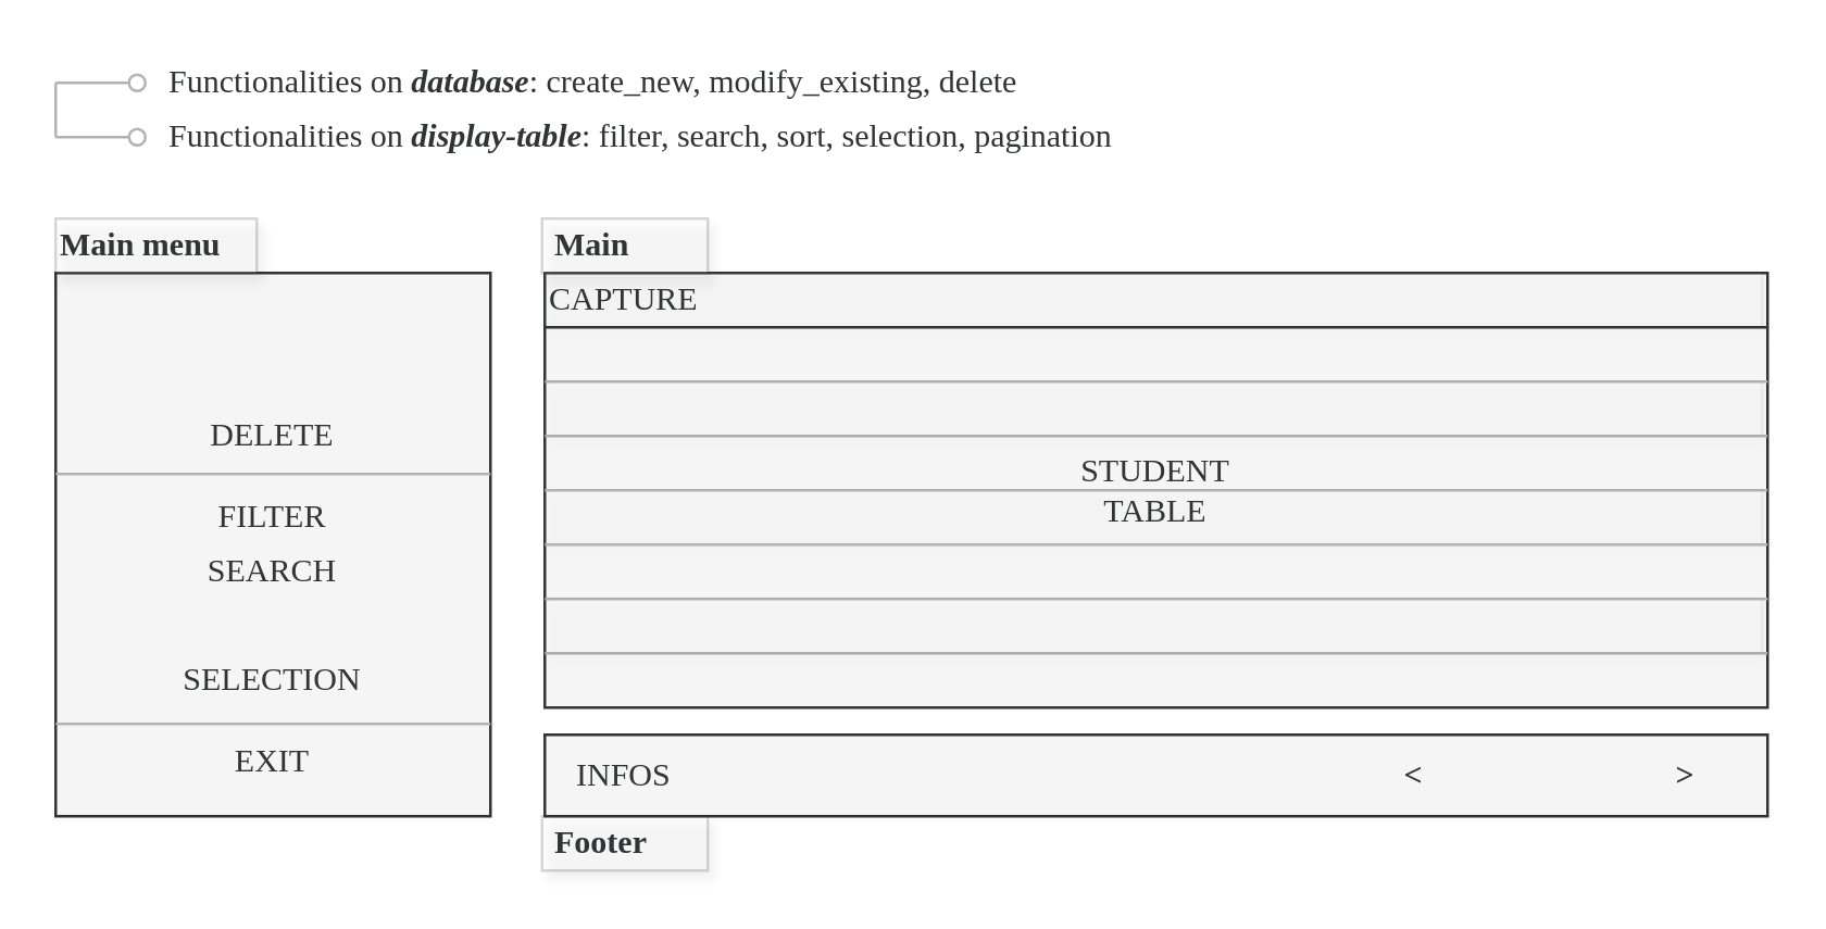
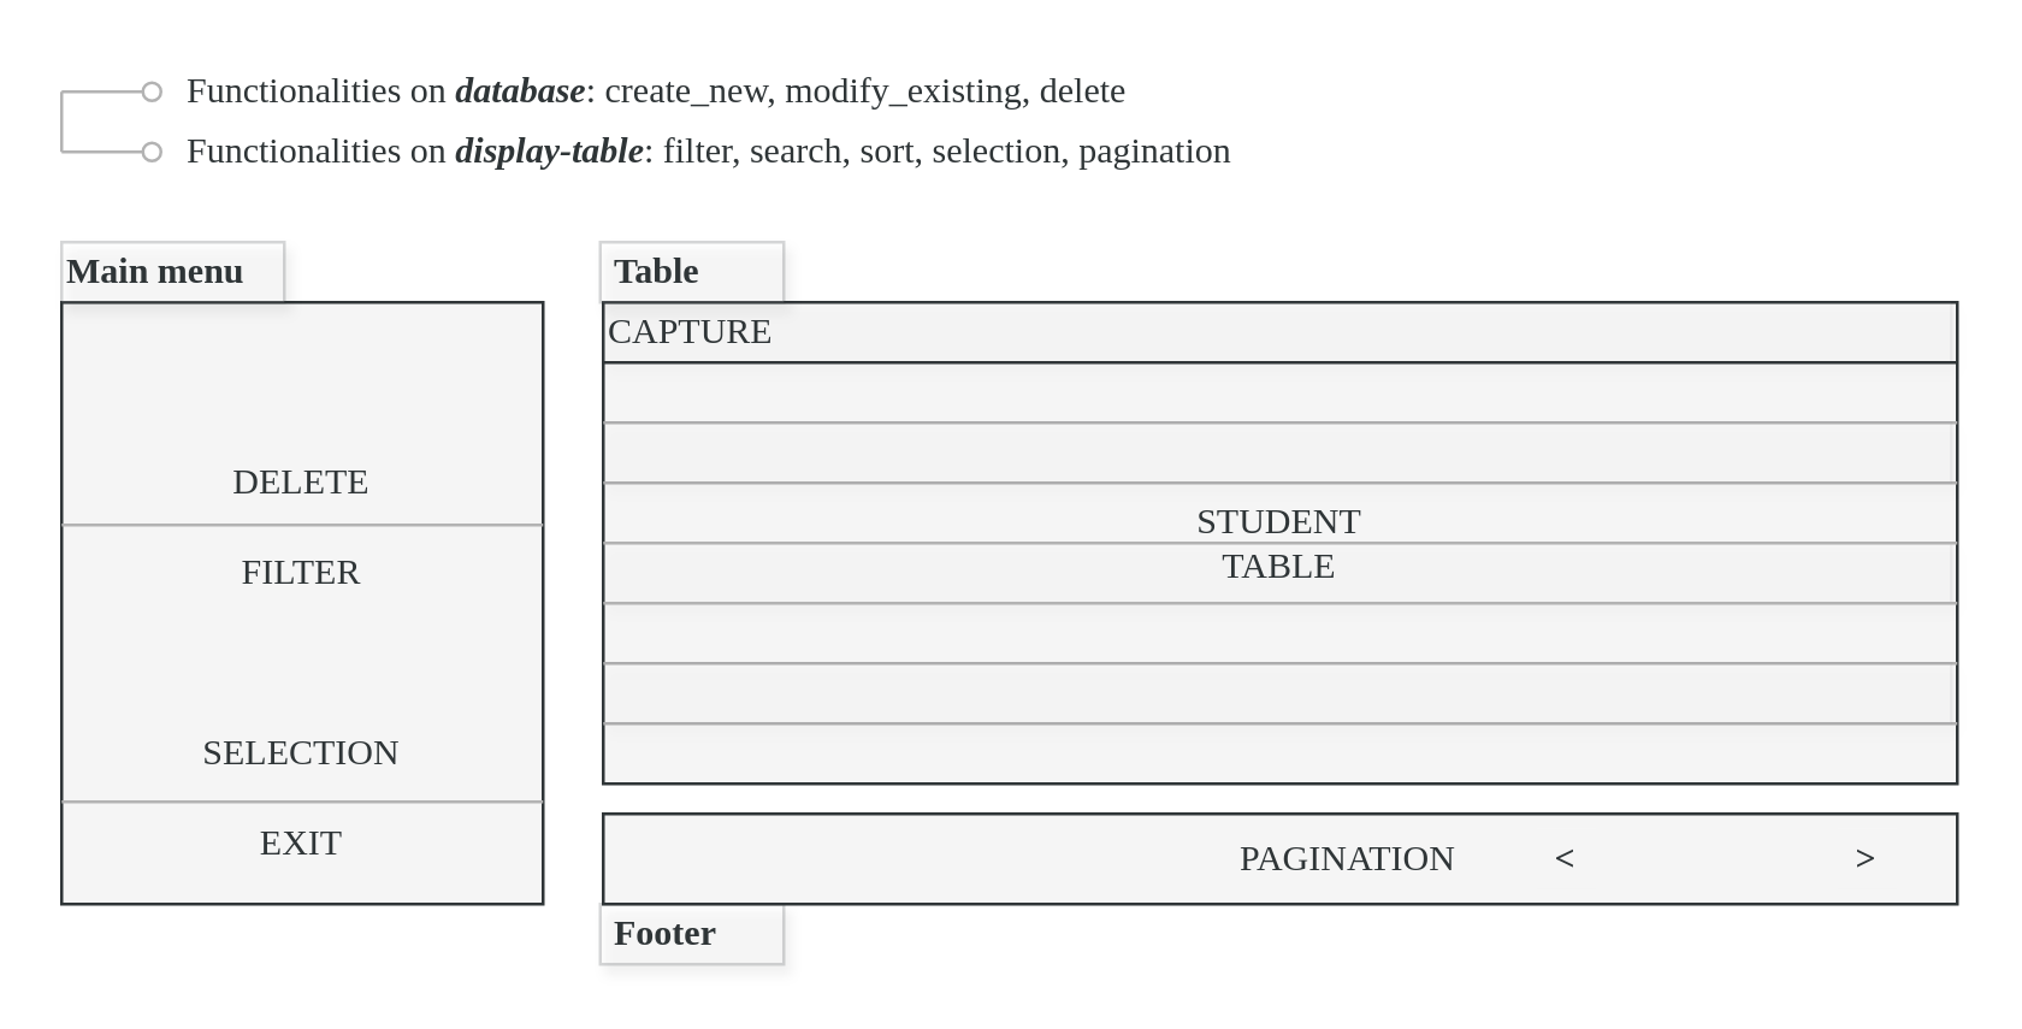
  <mxCell id="0" />
  <mxCell id="1" parent="0" />
  <mxCell id="2" value="" style="rounded=0;whiteSpace=wrap;html=1;align=left;strokeColor=#2F3537;fillColor=#F5F5F5;" vertex="1" parent="1"><mxGeometry x="200" y="100" width="450" height="160" as="geometry" /></mxCell>
  <mxCell id="3" value="" style="rounded=0;whiteSpace=wrap;html=1;fontFamily=Lucida Console;strokeColor=#2F3537;opacity=20;fillColor=#FFFFFF;shadow=1;fontColor=#2F3537;align=left;fontStyle=1" vertex="1" parent="1"><mxGeometry x="199" y="300" width="61" height="20" as="geometry" /></mxCell>
  <mxCell id="4" value="" style="rounded=0;whiteSpace=wrap;html=1;fontFamily=Lucida Console;strokeColor=#2F3537;opacity=20;fillColor=#FFFFFF;shadow=1;fontColor=#2F3537;align=left;" vertex="1" parent="1"><mxGeometry x="199" y="80" width="61" height="20" as="geometry" /></mxCell>
  <mxCell id="5" value="" style="rounded=0;whiteSpace=wrap;html=1;align=left;strokeColor=#2F3537;fillColor=#F5F5F5;" vertex="1" parent="1"><mxGeometry x="20" y="100" width="160" height="200" as="geometry" /></mxCell>
  <mxCell id="6" value="" style="rounded=0;whiteSpace=wrap;html=1;fontFamily=Lucida Console;strokeColor=#2F3537;opacity=5;fillColor=#FFFFFF;shadow=1;fontColor=#2F3537;align=left;" vertex="1" parent="1"><mxGeometry x="200" y="180" width="448" height="20" as="geometry" /></mxCell>
  <mxCell id="7" value="STUDENT TABLE" style="text;html=1;strokeColor=none;fillColor=none;align=center;verticalAlign=middle;whiteSpace=wrap;rounded=0;fontFamily=Fira Code;fontSource=https%3A%2F%2Ffonts.googleapis.com%2Fcss2%3Ffamily%3DFira%2BCode%3Awght%40300%26display%3Dswap';fontColor=#2F3537;" vertex="1" parent="1"><mxGeometry x="390" y="170" width="70" height="20" as="geometry" /></mxCell>
- <mxCell id="8" value="Main" style="text;html=1;strokeColor=none;fillColor=none;align=left;verticalAlign=middle;whiteSpace=wrap;rounded=0;fontFamily=Fira Code;fontSource=https%3A%2F%2Ffonts.googleapis.com%2Fcss2%3Ffamily%3DFira%2BCode%3Awght%40300%26display%3Dswap';fontColor=#2F3537;fontStyle=1" vertex="1" parent="1"><mxGeometry x="202" y="80" width="110" height="20" as="geometry" /></mxCell>
+ <mxCell id="8" value="Table" style="text;html=1;strokeColor=none;fillColor=none;align=left;verticalAlign=middle;whiteSpace=wrap;rounded=0;fontFamily=Fira Code;fontSource=https%3A%2F%2Ffonts.googleapis.com%2Fcss2%3Ffamily%3DFira%2BCode%3Awght%40300%26display%3Dswap';fontColor=#2F3537;fontStyle=1" vertex="1" parent="1"><mxGeometry x="202" y="80" width="110" height="20" as="geometry" /></mxCell>
  <mxCell id="9" value="" style="rounded=0;whiteSpace=wrap;html=1;fontFamily=Lucida Console;strokeColor=#2F3537;opacity=20;fillColor=#FFFFFF;shadow=1;fontColor=#2F3537;align=left;" vertex="1" parent="1"><mxGeometry x="20" y="80" width="74" height="20" as="geometry" /></mxCell>
  <mxCell id="10" value="Functionalities on &lt;b&gt;&lt;i&gt;database&lt;/i&gt;&lt;/b&gt;: create_new, modify_existing, delete&amp;nbsp;" style="text;html=1;strokeColor=none;fillColor=none;align=left;verticalAlign=middle;whiteSpace=wrap;rounded=0;fontFamily=Fira Code;fontSource=https%3A%2F%2Ffonts.googleapis.com%2Fcss2%3Ffamily%3DFira%2BCode%3Awght%40300%26display%3Dswap';fontColor=#2F3537;" vertex="1" parent="1"><mxGeometry x="60" y="20" width="570" height="20" as="geometry" /></mxCell>
  <mxCell id="11" value="Functionalities on &lt;b&gt;&lt;i&gt;display-table&lt;/i&gt;&lt;/b&gt;: filter, search, sort, selection, pagination" style="text;html=1;strokeColor=none;fillColor=none;align=left;verticalAlign=middle;whiteSpace=wrap;rounded=0;fontFamily=Fira Code;fontSource=https%3A%2F%2Ffonts.googleapis.com%2Fcss2%3Ffamily%3DFira%2BCode%3Awght%40300%26display%3Dswap';fontColor=#2F3537;" vertex="1" parent="1"><mxGeometry x="60" y="40" width="570" height="20" as="geometry" /></mxCell>
  <mxCell id="12" value="&lt;b&gt;Main menu&lt;/b&gt;" style="text;html=1;strokeColor=none;fillColor=none;align=left;verticalAlign=middle;whiteSpace=wrap;rounded=0;fontFamily=Fira Code;fontSource=https%3A%2F%2Ffonts.googleapis.com%2Fcss2%3Ffamily%3DFira%2BCode%3Awght%40300%26display%3Dswap';fontColor=#2F3537;" vertex="1" parent="1"><mxGeometry x="20" y="80" width="110" height="20" as="geometry" /></mxCell>
  <mxCell id="13" value="DELETE" style="text;html=1;strokeColor=none;fillColor=none;align=center;verticalAlign=middle;whiteSpace=wrap;rounded=0;fontFamily=Fira Code;fontSource=https%3A%2F%2Ffonts.googleapis.com%2Fcss2%3Ffamily%3DFira%2BCode%3Awght%40300%26display%3Dswap';fontColor=#2F3537;" vertex="1" parent="1"><mxGeometry x="20" y="150" width="160" height="20" as="geometry" /></mxCell>
  <mxCell id="14" value="FILTER" style="text;html=1;strokeColor=none;fillColor=none;align=center;verticalAlign=middle;whiteSpace=wrap;rounded=0;fontFamily=Fira Code;fontSource=https%3A%2F%2Ffonts.googleapis.com%2Fcss2%3Ffamily%3DFira%2BCode%3Awght%40300%26display%3Dswap';fontColor=#2F3537;" vertex="1" parent="1"><mxGeometry x="20" y="180" width="160" height="20" as="geometry" /></mxCell>
- <mxCell id="15" value="SEARCH" style="text;html=1;strokeColor=none;fillColor=none;align=center;verticalAlign=middle;whiteSpace=wrap;rounded=0;fontFamily=Fira Code;fontSource=https%3A%2F%2Ffonts.googleapis.com%2Fcss2%3Ffamily%3DFira%2BCode%3Awght%40300%26display%3Dswap';fontColor=#2F3537;" vertex="1" parent="1"><mxGeometry x="20" y="200" width="160" height="20" as="geometry" /></mxCell>
  <mxCell id="16" value="SELECTION" style="text;html=1;strokeColor=none;fillColor=none;align=center;verticalAlign=middle;whiteSpace=wrap;rounded=0;fontFamily=Fira Code;fontSource=https%3A%2F%2Ffonts.googleapis.com%2Fcss2%3Ffamily%3DFira%2BCode%3Awght%40300%26display%3Dswap';fontColor=#2F3537;" vertex="1" parent="1"><mxGeometry x="20" y="240" width="160" height="20" as="geometry" /></mxCell>
  <mxCell id="17" value="EXIT" style="text;html=1;strokeColor=none;fillColor=none;align=center;verticalAlign=middle;whiteSpace=wrap;rounded=0;fontFamily=Fira Code;fontSource=https%3A%2F%2Ffonts.googleapis.com%2Fcss2%3Ffamily%3DFira%2BCode%3Awght%40300%26display%3Dswap';fontColor=#2F3537;" vertex="1" parent="1"><mxGeometry x="20" y="270" width="160" height="20" as="geometry" /></mxCell>
  <mxCell id="18" value="" style="endArrow=none;html=1;strokeColor=#B3B3B3;" edge="1" parent="1"><mxGeometry width="50" height="50" relative="1" as="geometry"><mxPoint x="20" y="174" as="sourcePoint" /><mxPoint x="180" y="174" as="targetPoint" /></mxGeometry></mxCell>
  <mxCell id="19" value="" style="endArrow=none;html=1;strokeColor=#B3B3B3;" edge="1" parent="1"><mxGeometry width="50" height="50" relative="1" as="geometry"><mxPoint x="20" y="266" as="sourcePoint" /><mxPoint x="180" y="266" as="targetPoint" /></mxGeometry></mxCell>
  <mxCell id="20" value="CAPTURE" style="rounded=0;whiteSpace=wrap;html=1;fontFamily=Lucida Console;strokeColor=#2F3537;opacity=5;fillColor=#FFFFFF;shadow=1;fontColor=#2F3537;align=left;" vertex="1" parent="1"><mxGeometry x="200" y="100" width="448" height="20" as="geometry" /></mxCell>
  <mxCell id="21" value="" style="endArrow=none;html=1;strokeColor=#2F3537;" edge="1" parent="1"><mxGeometry width="50" height="50" relative="1" as="geometry"><mxPoint x="200" y="120" as="sourcePoint" /><mxPoint x="650" y="120" as="targetPoint" /></mxGeometry></mxCell>
  <mxCell id="22" value="" style="rounded=0;whiteSpace=wrap;html=1;strokeColor=#2F3537;align=left;fillColor=#F5F5F5;" vertex="1" parent="1"><mxGeometry x="200" y="270" width="450" height="30" as="geometry" /></mxCell>
+ <mxCell id="23" value="PAGINATION" style="text;html=1;strokeColor=none;fillColor=none;align=left;verticalAlign=middle;whiteSpace=wrap;rounded=0;fontFamily=Fira Code;fontSource=https%3A%2F%2Ffonts.googleapis.com%2Fcss2%3Ffamily%3DFira%2BCode%3Awght%40300%26display%3Dswap';fontColor=#2F3537;" vertex="1" parent="1"><mxGeometry x="410" y="275" width="80" height="20" as="geometry" /></mxCell>
  <mxCell id="24" value="&lt;b&gt;&amp;lt;&lt;/b&gt;" style="text;html=1;strokeColor=none;align=center;verticalAlign=middle;whiteSpace=wrap;rounded=0;fontFamily=Fira Code;fontSource=https%3A%2F%2Ffonts.googleapis.com%2Fcss2%3Ffamily%3DFira%2BCode%3Awght%40300%26display%3Dswap';fontColor=#2F3537;fillColor=#F5F5F5;" vertex="1" parent="1"><mxGeometry x="510" y="275" width="20" height="20" as="geometry" /></mxCell>
  <mxCell id="25" value="&lt;b&gt;&amp;gt;&lt;/b&gt;" style="text;html=1;strokeColor=none;align=center;verticalAlign=middle;whiteSpace=wrap;rounded=0;fontFamily=Fira Code;fontSource=https%3A%2F%2Ffonts.googleapis.com%2Fcss2%3Ffamily%3DFira%2BCode%3Awght%40300%26display%3Dswap';fontColor=#2F3537;fillColor=#F5F5F5;" vertex="1" parent="1"><mxGeometry x="610" y="275" width="20" height="20" as="geometry" /></mxCell>
  <mxCell id="26" value="" style="endArrow=none;html=1;strokeColor=#B3B3B3;" edge="1" parent="1"><mxGeometry width="50" height="50" relative="1" as="geometry"><mxPoint x="20" y="50" as="sourcePoint" /><mxPoint x="20" y="30" as="targetPoint" /></mxGeometry></mxCell>
  <mxCell id="27" value="" style="endArrow=none;html=1;strokeColor=#B3B3B3;startArrow=oval;startFill=0;" edge="1" parent="1"><mxGeometry width="50" height="50" relative="1" as="geometry"><mxPoint x="50" y="30" as="sourcePoint" /><mxPoint x="20" y="30" as="targetPoint" /></mxGeometry></mxCell>
  <mxCell id="28" value="" style="endArrow=none;html=1;strokeColor=#B3B3B3;startArrow=oval;startFill=0;" edge="1" parent="1"><mxGeometry width="50" height="50" relative="1" as="geometry"><mxPoint x="50" y="50" as="sourcePoint" /><mxPoint x="20" y="50" as="targetPoint" /></mxGeometry></mxCell>
- <mxCell id="29" value="INFOS" style="text;html=1;strokeColor=none;fillColor=none;align=left;verticalAlign=middle;whiteSpace=wrap;rounded=0;fontFamily=Fira Code;fontSource=https%3A%2F%2Ffonts.googleapis.com%2Fcss2%3Ffamily%3DFira%2BCode%3Awght%40300%26display%3Dswap';fontColor=#2F3537;" vertex="1" parent="1"><mxGeometry x="210" y="275" width="80" height="20" as="geometry" /></mxCell>
  <mxCell id="30" value="Footer" style="text;html=1;strokeColor=none;fillColor=none;align=left;verticalAlign=middle;whiteSpace=wrap;rounded=0;fontFamily=Fira Code;fontSource=https%3A%2F%2Ffonts.googleapis.com%2Fcss2%3Ffamily%3DFira%2BCode%3Awght%40300%26display%3Dswap';fontColor=#2F3537;fontStyle=1" vertex="1" parent="1"><mxGeometry x="202" y="300" width="110" height="20" as="geometry" /></mxCell>
  <mxCell id="31" value="" style="endArrow=none;html=1;strokeColor=#B3B3B3;" edge="1" parent="1"><mxGeometry width="50" height="50" relative="1" as="geometry"><mxPoint x="200" y="160" as="sourcePoint" /><mxPoint x="650" y="160" as="targetPoint" /></mxGeometry></mxCell>
  <mxCell id="32" value="" style="endArrow=none;html=1;strokeColor=#B3B3B3;" edge="1" parent="1"><mxGeometry width="50" height="50" relative="1" as="geometry"><mxPoint x="200" y="140" as="sourcePoint" /><mxPoint x="650" y="140" as="targetPoint" /></mxGeometry></mxCell>
  <mxCell id="33" value="" style="endArrow=none;html=1;strokeColor=#B3B3B3;" edge="1" parent="1"><mxGeometry width="50" height="50" relative="1" as="geometry"><mxPoint x="200" y="180" as="sourcePoint" /><mxPoint x="650" y="180" as="targetPoint" /></mxGeometry></mxCell>
  <mxCell id="34" value="" style="endArrow=none;html=1;strokeColor=#B3B3B3;" edge="1" parent="1"><mxGeometry width="50" height="50" relative="1" as="geometry"><mxPoint x="200" y="200" as="sourcePoint" /><mxPoint x="650" y="200" as="targetPoint" /></mxGeometry></mxCell>
  <mxCell id="35" value="" style="endArrow=none;html=1;strokeColor=#B3B3B3;" edge="1" parent="1"><mxGeometry width="50" height="50" relative="1" as="geometry"><mxPoint x="200" y="220" as="sourcePoint" /><mxPoint x="650" y="220" as="targetPoint" /></mxGeometry></mxCell>
  <mxCell id="36" value="" style="endArrow=none;html=1;strokeColor=#B3B3B3;" edge="1" parent="1"><mxGeometry width="50" height="50" relative="1" as="geometry"><mxPoint x="200" y="240" as="sourcePoint" /><mxPoint x="650" y="240" as="targetPoint" /></mxGeometry></mxCell>
  <mxCell id="37" value="" style="rounded=0;whiteSpace=wrap;html=1;fontFamily=Lucida Console;strokeColor=#2F3537;opacity=5;fillColor=#FFFFFF;shadow=1;fontColor=#2F3537;align=left;" vertex="1" parent="1"><mxGeometry x="200" y="140" width="448" height="20" as="geometry" /></mxCell>
  <mxCell id="38" value="" style="rounded=0;whiteSpace=wrap;html=1;fontFamily=Lucida Console;strokeColor=#2F3537;opacity=5;fillColor=#FFFFFF;shadow=1;fontColor=#2F3537;align=left;" vertex="1" parent="1"><mxGeometry x="200" y="220" width="448" height="20" as="geometry" /></mxCell>
